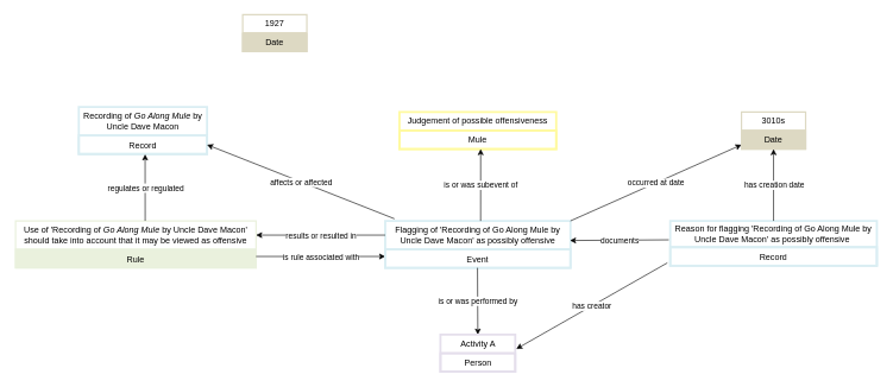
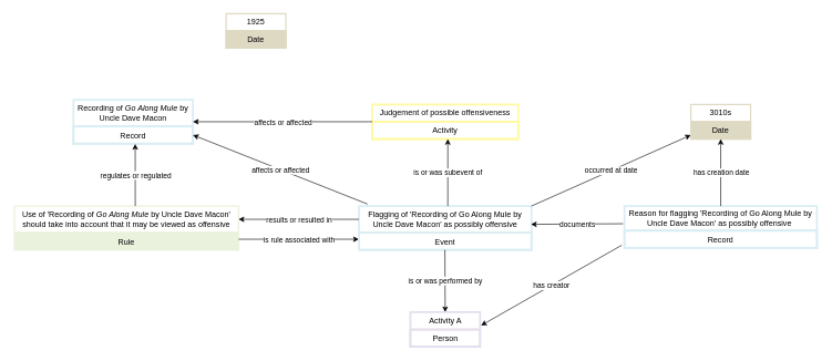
  <mxCell id="0" />
  <mxCell id="1" parent="0" />
  <mxCell id="2" value="Recording of &lt;i&gt;Go Along Mule&lt;/i&gt; by Uncle Dave Macon" style="swimlane;fontStyle=0;childLayout=stackLayout;horizontal=1;startSize=40;strokeColor=#DAEEF3;strokeWidth=3;fillColor=none;horizontalStack=0;resizeParent=1;resizeParentMax=0;resizeLast=0;collapsible=1;marginBottom=0;whiteSpace=wrap;html=1;" parent="1" vertex="1"><mxGeometry x="109" y="150" width="180" height="66" as="geometry" /></mxCell>
  <mxCell id="3" value="Record" style="text;strokeColor=#DAEEF3;strokeWidth=3;fillColor=none;align=center;verticalAlign=top;spacingLeft=4;spacingRight=4;overflow=hidden;rotatable=0;points=[[0,0.5],[1,0.5]];portConstraint=eastwest;whiteSpace=wrap;html=1;" parent="2" vertex="1"><mxGeometry y="40" width="180" height="26" as="geometry" /></mxCell>
  <mxCell id="4" value="Use of 'Recording of &lt;i&gt;Go Along Mule&lt;/i&gt; by Uncle Dave Macon' should take into account that it may be viewed as offensive" style="swimlane;fontStyle=0;childLayout=stackLayout;horizontal=1;startSize=40;strokeColor=#EAF1DD;strokeWidth=2;fillColor=none;horizontalStack=0;resizeParent=1;resizeParentMax=0;resizeLast=0;collapsible=1;marginBottom=0;whiteSpace=wrap;html=1;" parent="1" vertex="1"><mxGeometry x="20.25" y="310" width="337.5" height="66" as="geometry" /></mxCell>
  <mxCell id="5" value="Rule&lt;div&gt;&lt;br&gt;&lt;/div&gt;" style="text;strokeColor=#EAF1DD;strokeWidth=2;fillColor=#EAF1DD;align=center;verticalAlign=top;spacingLeft=4;spacingRight=4;overflow=hidden;rotatable=0;points=[[0,0.5],[1,0.5]];portConstraint=eastwest;whiteSpace=wrap;html=1;" parent="4" vertex="1"><mxGeometry y="40" width="337.5" height="26" as="geometry" /></mxCell>
  <mxCell id="6" value="" style="endArrow=classic;html=1;rounded=0;exitX=0.539;exitY=0;exitDx=0;exitDy=0;exitPerimeter=0;entryX=0.517;entryY=1.016;entryDx=0;entryDy=0;entryPerimeter=0;" parent="1" source="4" target="3" edge="1"><mxGeometry relative="1" as="geometry"><mxPoint x="49" y="180" as="sourcePoint" /><mxPoint x="191" y="220" as="targetPoint" /></mxGeometry></mxCell>
  <mxCell id="7" value="regulates or regulated" style="edgeLabel;resizable=0;html=1;;align=center;verticalAlign=middle;" parent="6" connectable="0" vertex="1"><mxGeometry relative="1" as="geometry" /></mxCell>
  <mxCell id="8" value="" style="endArrow=classic;html=1;rounded=0;exitX=1;exitY=0.5;exitDx=0;exitDy=0;" parent="1" edge="1"><mxGeometry relative="1" as="geometry"><mxPoint x="357.75" y="360" as="sourcePoint" /><mxPoint x="539" y="360" as="targetPoint" /></mxGeometry></mxCell>
  <mxCell id="9" value="is rule associated with" style="edgeLabel;resizable=0;html=1;;align=center;verticalAlign=middle;" parent="8" connectable="0" vertex="1"><mxGeometry relative="1" as="geometry" /></mxCell>
  <mxCell id="10" value="Flagging of 'Recording of Go Along Mule by Uncle Dave Macon' as possibly offensive" style="swimlane;fontStyle=0;childLayout=stackLayout;horizontal=1;startSize=40;strokeColor=#DAEEF3;strokeWidth=3;fillColor=none;horizontalStack=0;resizeParent=1;resizeParentMax=0;resizeLast=0;collapsible=1;marginBottom=0;whiteSpace=wrap;html=1;" parent="1" vertex="1"><mxGeometry x="539" y="310" width="260" height="66" as="geometry" /></mxCell>
  <mxCell id="11" value="Event" style="text;strokeColor=#DAEEF3;strokeWidth=3;fillColor=none;align=center;verticalAlign=top;spacingLeft=4;spacingRight=4;overflow=hidden;rotatable=0;points=[[0,0.5],[1,0.5]];portConstraint=eastwest;whiteSpace=wrap;html=1;" parent="10" vertex="1"><mxGeometry y="40" width="260" height="26" as="geometry" /></mxCell>
  <mxCell id="12" value="Judgement of possible offensiveness" style="swimlane;fontStyle=0;childLayout=stackLayout;horizontal=1;startSize=26;strokeColor=#FFFAA0;strokeWidth=3;fillColor=none;horizontalStack=0;resizeParent=1;resizeParentMax=0;resizeLast=0;collapsible=1;marginBottom=0;whiteSpace=wrap;html=1;" parent="1" vertex="1"><mxGeometry x="559" y="157" width="220" height="52" as="geometry" /></mxCell>
- <mxCell id="13" value="Mule" style="text;strokeColor=#FFFAA0;strokeWidth=3;fillColor=none;align=center;verticalAlign=top;spacingLeft=4;spacingRight=4;overflow=hidden;rotatable=0;points=[[0,0.5],[1,0.5]];portConstraint=eastwest;whiteSpace=wrap;html=1;" parent="12" vertex="1"><mxGeometry y="26" width="220" height="26" as="geometry" /></mxCell>
+ <mxCell id="13" value="Activity" style="text;strokeColor=#FFFAA0;strokeWidth=3;fillColor=none;align=center;verticalAlign=top;spacingLeft=4;spacingRight=4;overflow=hidden;rotatable=0;points=[[0,0.5],[1,0.5]];portConstraint=eastwest;whiteSpace=wrap;html=1;" parent="12" vertex="1"><mxGeometry y="26" width="220" height="26" as="geometry" /></mxCell>
+ <mxCell id="14" value="" style="endArrow=classic;html=1;rounded=0;exitX=0;exitY=0.5;exitDx=0;exitDy=0;entryX=1;entryY=0.5;entryDx=0;entryDy=0;" parent="1" source="12" target="2" edge="1"><mxGeometry relative="1" as="geometry"><mxPoint x="329" y="284" as="sourcePoint" /><mxPoint x="329" y="190" as="targetPoint" /></mxGeometry></mxCell>
+ <mxCell id="15" value="affects or affected" style="edgeLabel;resizable=0;html=1;;align=center;verticalAlign=middle;" parent="14" connectable="0" vertex="1"><mxGeometry relative="1" as="geometry" /></mxCell>
  <mxCell id="16" value="" style="endArrow=classic;html=1;rounded=0;entryX=1;entryY=0.25;entryDx=0;entryDy=0;exitX=0;exitY=0.25;exitDx=0;exitDy=0;" parent="1" edge="1"><mxGeometry relative="1" as="geometry"><mxPoint x="539" y="330" as="sourcePoint" /><mxPoint x="357.75" y="330" as="targetPoint" /></mxGeometry></mxCell>
  <mxCell id="17" value="results or resulted in" style="edgeLabel;resizable=0;html=1;;align=center;verticalAlign=middle;" parent="16" connectable="0" vertex="1"><mxGeometry relative="1" as="geometry" /></mxCell>
  <mxCell id="18" value="" style="endArrow=classic;html=1;rounded=0;exitX=0.515;exitY=0.002;exitDx=0;exitDy=0;entryX=0.518;entryY=1;entryDx=0;entryDy=0;entryPerimeter=0;exitPerimeter=0;" parent="1" source="10" target="13" edge="1"><mxGeometry relative="1" as="geometry"><mxPoint x="609" y="290" as="sourcePoint" /><mxPoint x="790.25" y="290" as="targetPoint" /></mxGeometry></mxCell>
  <mxCell id="19" value="is or was subevent of" style="edgeLabel;resizable=0;html=1;;align=center;verticalAlign=middle;" parent="18" connectable="0" vertex="1"><mxGeometry relative="1" as="geometry" /></mxCell>
  <mxCell id="20" value="" style="endArrow=classic;html=1;rounded=0;exitX=0.515;exitY=0.002;exitDx=0;exitDy=0;entryX=0.5;entryY=0;entryDx=0;entryDy=0;exitPerimeter=0;" parent="1" target="22" edge="1"><mxGeometry relative="1" as="geometry"><mxPoint x="668.5" y="376" as="sourcePoint" /><mxPoint x="668.5" y="477" as="targetPoint" /></mxGeometry></mxCell>
  <mxCell id="21" value="is or was performed by" style="edgeLabel;resizable=0;html=1;;align=center;verticalAlign=middle;" parent="20" connectable="0" vertex="1"><mxGeometry relative="1" as="geometry" /></mxCell>
  <mxCell id="22" value="Activity A" style="swimlane;fontStyle=0;childLayout=stackLayout;horizontal=1;startSize=26;strokeColor=#E5DFEC;strokeWidth=3;fillColor=none;horizontalStack=0;resizeParent=1;resizeParentMax=0;resizeLast=0;collapsible=1;marginBottom=0;whiteSpace=wrap;html=1;" parent="1" vertex="1"><mxGeometry x="616.5" y="470" width="105" height="52" as="geometry" /></mxCell>
  <mxCell id="23" value="Person" style="text;strokeColor=#E5DFEC;strokeWidth=3;fillColor=none;align=center;verticalAlign=top;spacingLeft=4;spacingRight=4;overflow=hidden;rotatable=0;points=[[0,0.5],[1,0.5]];portConstraint=eastwest;whiteSpace=wrap;html=1;" parent="22" vertex="1"><mxGeometry y="26" width="105" height="26" as="geometry" /></mxCell>
  <mxCell id="24" value="" style="endArrow=classic;html=1;rounded=0;exitX=1;exitY=0;exitDx=0;exitDy=0;" parent="1" source="10" target="26" edge="1"><mxGeometry relative="1" as="geometry"><mxPoint x="519" y="420" as="sourcePoint" /><mxPoint x="419" y="470" as="targetPoint" /></mxGeometry></mxCell>
  <mxCell id="25" value="occurred at date" style="edgeLabel;resizable=0;html=1;;align=center;verticalAlign=middle;" parent="24" connectable="0" vertex="1"><mxGeometry relative="1" as="geometry" /></mxCell>
  <mxCell id="26" value="3010s" style="swimlane;fontStyle=0;childLayout=stackLayout;horizontal=1;startSize=26;strokeColor=#DDD9C3;strokeWidth=2;fillColor=none;horizontalStack=0;resizeParent=1;resizeParentMax=0;resizeLast=0;collapsible=1;marginBottom=0;whiteSpace=wrap;html=1;" parent="1" vertex="1"><mxGeometry x="1039" y="157" width="90" height="52" as="geometry" /></mxCell>
  <mxCell id="27" value="Date" style="text;strokeColor=#DDD9C3;strokeWidth=2;fillColor=#DDD9C3;align=center;verticalAlign=top;spacingLeft=4;spacingRight=4;overflow=hidden;rotatable=0;points=[[0,0.5],[1,0.5]];portConstraint=eastwest;whiteSpace=wrap;html=1;" parent="26" vertex="1"><mxGeometry y="26" width="90" height="26" as="geometry" /></mxCell>
  <mxCell id="28" value="Reason for flagging 'Recording of Go Along Mule by Uncle Dave Macon' as possibly offensive&amp;nbsp;" style="swimlane;fontStyle=0;childLayout=stackLayout;horizontal=1;startSize=37;strokeColor=#DAEEF3;strokeWidth=3;fillColor=none;horizontalStack=0;resizeParent=1;resizeParentMax=0;resizeLast=0;collapsible=1;marginBottom=0;whiteSpace=wrap;html=1;" parent="1" vertex="1"><mxGeometry x="939" y="310" width="290" height="63" as="geometry" /></mxCell>
  <mxCell id="29" value="Record" style="text;strokeColor=#DAEEF3;strokeWidth=3;fillColor=none;align=center;verticalAlign=top;spacingLeft=4;spacingRight=4;overflow=hidden;rotatable=0;points=[[0,0.5],[1,0.5]];portConstraint=eastwest;whiteSpace=wrap;html=1;" parent="28" vertex="1"><mxGeometry y="37" width="290" height="26" as="geometry" /></mxCell>
  <mxCell id="30" value="" style="endArrow=classic;html=1;rounded=0;exitX=-0.007;exitY=0.423;exitDx=0;exitDy=0;entryX=0.997;entryY=0.418;entryDx=0;entryDy=0;exitPerimeter=0;entryPerimeter=0;" parent="1" source="28" target="10" edge="1"><mxGeometry relative="1" as="geometry"><mxPoint x="839" y="330" as="sourcePoint" /><mxPoint x="839.5" y="424" as="targetPoint" /></mxGeometry></mxCell>
  <mxCell id="31" value="documents" style="edgeLabel;resizable=0;html=1;;align=center;verticalAlign=middle;" parent="30" connectable="0" vertex="1"><mxGeometry relative="1" as="geometry" /></mxCell>
  <mxCell id="32" value="" style="endArrow=classic;html=1;rounded=0;exitX=-0.014;exitY=0.846;exitDx=0;exitDy=0;entryX=1.014;entryY=0.385;entryDx=0;entryDy=0;exitPerimeter=0;entryPerimeter=0;" parent="1" source="29" target="22" edge="1"><mxGeometry relative="1" as="geometry"><mxPoint x="879" y="386" as="sourcePoint" /><mxPoint x="879.5" y="480" as="targetPoint" /></mxGeometry></mxCell>
  <mxCell id="33" value="has creator" style="edgeLabel;resizable=0;html=1;;align=center;verticalAlign=middle;" parent="32" connectable="0" vertex="1"><mxGeometry relative="1" as="geometry" /></mxCell>
  <mxCell id="34" value="" style="endArrow=classic;html=1;rounded=0;entryX=0.5;entryY=1;entryDx=0;entryDy=0;exitX=0.5;exitY=0;exitDx=0;exitDy=0;" parent="1" source="28" target="26" edge="1"><mxGeometry relative="1" as="geometry"><mxPoint x="1084" y="300" as="sourcePoint" /><mxPoint x="1189" y="250" as="targetPoint" /></mxGeometry></mxCell>
  <mxCell id="35" value="has creation date" style="edgeLabel;resizable=0;html=1;;align=center;verticalAlign=middle;" parent="34" connectable="0" vertex="1"><mxGeometry relative="1" as="geometry" /></mxCell>
  <mxCell id="36" value="" style="endArrow=classic;html=1;rounded=0;exitX=0.05;exitY=-0.045;exitDx=0;exitDy=0;entryX=1;entryY=0.5;entryDx=0;entryDy=0;exitPerimeter=0;" parent="1" source="10" target="3" edge="1"><mxGeometry relative="1" as="geometry"><mxPoint x="569" y="230" as="sourcePoint" /><mxPoint x="299" y="230" as="targetPoint" /></mxGeometry></mxCell>
  <mxCell id="37" value="affects or affected" style="edgeLabel;resizable=0;html=1;;align=center;verticalAlign=middle;" parent="36" connectable="0" vertex="1"><mxGeometry relative="1" as="geometry" /></mxCell>
- <mxCell id="38" value="1927" style="swimlane;fontStyle=0;childLayout=stackLayout;horizontal=1;startSize=26;strokeColor=#DDD9C3;strokeWidth=2;fillColor=none;horizontalStack=0;resizeParent=1;resizeParentMax=0;resizeLast=0;collapsible=1;marginBottom=0;whiteSpace=wrap;html=1;" parent="1" vertex="1"><mxGeometry x="339" y="20" width="90" height="52" as="geometry" /></mxCell>
+ <mxCell id="38" value="1925" style="swimlane;fontStyle=0;childLayout=stackLayout;horizontal=1;startSize=26;strokeColor=#DDD9C3;strokeWidth=2;fillColor=none;horizontalStack=0;resizeParent=1;resizeParentMax=0;resizeLast=0;collapsible=1;marginBottom=0;whiteSpace=wrap;html=1;" parent="1" vertex="1"><mxGeometry x="339" y="20" width="90" height="52" as="geometry" /></mxCell>
  <mxCell id="39" value="Date" style="text;strokeColor=#DDD9C3;strokeWidth=2;fillColor=#DDD9C3;align=center;verticalAlign=top;spacingLeft=4;spacingRight=4;overflow=hidden;rotatable=0;points=[[0,0.5],[1,0.5]];portConstraint=eastwest;whiteSpace=wrap;html=1;" parent="38" vertex="1"><mxGeometry y="26" width="90" height="26" as="geometry" /></mxCell>
